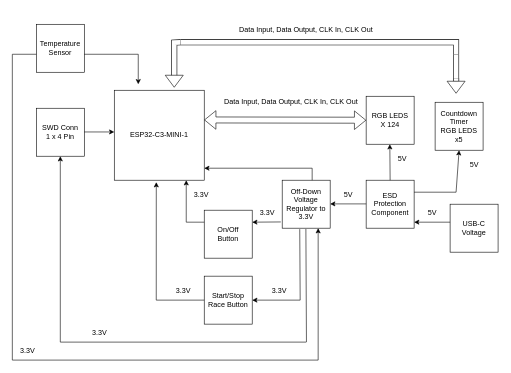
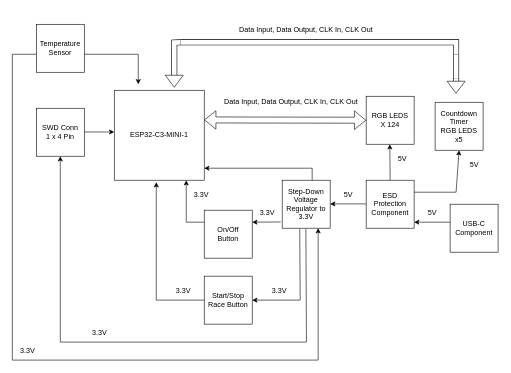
  <mxCell id="0" />
  <mxCell id="1" parent="0" />
  <mxCell id="2" value="ESP32-C3-MINI-1" style="whiteSpace=wrap;html=1;aspect=fixed;" vertex="1" parent="1"><mxGeometry x="190" y="150" width="150" height="150" as="geometry" /></mxCell>
- <mxCell id="3" value="USB-C&lt;div&gt;Voltage&lt;/div&gt;" style="whiteSpace=wrap;html=1;aspect=fixed;" vertex="1" parent="1"><mxGeometry x="750" y="340" width="80" height="80" as="geometry" /></mxCell>
+ <mxCell id="3" value="USB-C&lt;div&gt;Component&lt;/div&gt;" style="whiteSpace=wrap;html=1;aspect=fixed;" vertex="1" parent="1"><mxGeometry x="750" y="340" width="80" height="80" as="geometry" /></mxCell>
  <mxCell id="4" value="" style="endArrow=classic;html=1;rounded=0;" edge="1" parent="1"><mxGeometry width="50" height="50" relative="1" as="geometry"><mxPoint x="750" y="370" as="sourcePoint" /><mxPoint x="690" y="370" as="targetPoint" /></mxGeometry></mxCell>
  <mxCell id="5" value="ESD Protection&lt;div&gt;Component&lt;/div&gt;" style="whiteSpace=wrap;html=1;aspect=fixed;" vertex="1" parent="1"><mxGeometry x="610" y="300" width="80" height="80" as="geometry" /></mxCell>
  <mxCell id="6" value="RGB LEDS&lt;div&gt;X 124&lt;/div&gt;" style="whiteSpace=wrap;html=1;aspect=fixed;" vertex="1" parent="1"><mxGeometry x="610" y="160" width="80" height="80" as="geometry" /></mxCell>
  <mxCell id="7" value="" style="endArrow=classic;html=1;rounded=0;exitX=0.5;exitY=0;exitDx=0;exitDy=0;" edge="1" parent="1" source="5"><mxGeometry width="50" height="50" relative="1" as="geometry"><mxPoint x="649.5" y="290" as="sourcePoint" /><mxPoint x="649.5" y="240" as="targetPoint" /></mxGeometry></mxCell>
  <mxCell id="8" value="Data Input, Data Output, CLK In, CLK Out" style="whiteSpace=wrap;html=1;strokeColor=none;fillColor=none;" vertex="1" parent="1"><mxGeometry x="370" y="140" width="230" height="60" as="geometry" /></mxCell>
  <mxCell id="9" value="" style="shape=flexArrow;endArrow=classic;startArrow=classic;html=1;rounded=0;entryX=0;entryY=0.5;entryDx=0;entryDy=0;" edge="1" parent="1" target="6"><mxGeometry width="100" height="100" relative="1" as="geometry"><mxPoint x="340" y="199.5" as="sourcePoint" /><mxPoint x="440" y="199.5" as="targetPoint" /></mxGeometry></mxCell>
- <mxCell id="10" value="Off-Down Voltage Regulator to 3.3V" style="whiteSpace=wrap;html=1;aspect=fixed;" vertex="1" parent="1"><mxGeometry x="470" y="300" width="80" height="80" as="geometry" /></mxCell>
+ <mxCell id="10" value="Step-Down Voltage Regulator to 3.3V" style="whiteSpace=wrap;html=1;aspect=fixed;" vertex="1" parent="1"><mxGeometry x="470" y="300" width="80" height="80" as="geometry" /></mxCell>
  <mxCell id="11" value="" style="endArrow=classic;html=1;rounded=0;" edge="1" parent="1"><mxGeometry width="50" height="50" relative="1" as="geometry"><mxPoint x="610" y="339.5" as="sourcePoint" /><mxPoint x="550" y="339.5" as="targetPoint" /></mxGeometry></mxCell>
  <mxCell id="12" value="5V" style="text;html=1;align=center;verticalAlign=middle;resizable=0;points=[];autosize=1;strokeColor=none;fillColor=none;" vertex="1" parent="1"><mxGeometry x="700" y="340" width="40" height="30" as="geometry" /></mxCell>
  <mxCell id="13" value="5V" style="text;html=1;align=center;verticalAlign=middle;resizable=0;points=[];autosize=1;strokeColor=none;fillColor=none;" vertex="1" parent="1"><mxGeometry x="650" y="250" width="40" height="30" as="geometry" /></mxCell>
  <mxCell id="14" value="5V" style="text;html=1;align=center;verticalAlign=middle;resizable=0;points=[];autosize=1;strokeColor=none;fillColor=none;" vertex="1" parent="1"><mxGeometry x="560" y="310" width="40" height="30" as="geometry" /></mxCell>
  <mxCell id="15" value="" style="endArrow=classic;html=1;rounded=0;" edge="1" parent="1"><mxGeometry width="50" height="50" relative="1" as="geometry"><mxPoint x="520" y="280" as="sourcePoint" /><mxPoint x="340" y="280" as="targetPoint" /></mxGeometry></mxCell>
  <mxCell id="16" value="On/Off&lt;div&gt;Button&lt;/div&gt;" style="whiteSpace=wrap;html=1;aspect=fixed;" vertex="1" parent="1"><mxGeometry x="340" y="350" width="80" height="80" as="geometry" /></mxCell>
  <mxCell id="17" value="" style="endArrow=classic;html=1;rounded=0;entryX=0;entryY=0.75;entryDx=0;entryDy=0;exitX=-0.029;exitY=0.87;exitDx=0;exitDy=0;exitPerimeter=0;" edge="1" parent="1" source="10"><mxGeometry width="50" height="50" relative="1" as="geometry"><mxPoint x="460" y="370" as="sourcePoint" /><mxPoint x="420" y="370" as="targetPoint" /></mxGeometry></mxCell>
  <mxCell id="18" value="3.3V" style="text;html=1;align=center;verticalAlign=middle;resizable=0;points=[];autosize=1;strokeColor=none;fillColor=none;" vertex="1" parent="1"><mxGeometry x="420" y="340" width="50" height="30" as="geometry" /></mxCell>
  <mxCell id="19" value="" style="endArrow=none;html=1;rounded=0;" edge="1" parent="1"><mxGeometry width="50" height="50" relative="1" as="geometry"><mxPoint x="310" y="370" as="sourcePoint" /><mxPoint x="340" y="370" as="targetPoint" /></mxGeometry></mxCell>
  <mxCell id="20" value="" style="endArrow=classic;html=1;rounded=0;entryX=0.8;entryY=1;entryDx=0;entryDy=0;entryPerimeter=0;" edge="1" parent="1" target="2"><mxGeometry width="50" height="50" relative="1" as="geometry"><mxPoint x="310" y="370" as="sourcePoint" /><mxPoint x="360" y="310" as="targetPoint" /></mxGeometry></mxCell>
  <mxCell id="21" value="3.3V" style="text;html=1;align=center;verticalAlign=middle;resizable=0;points=[];autosize=1;strokeColor=none;fillColor=none;" vertex="1" parent="1"><mxGeometry x="310" y="310" width="50" height="30" as="geometry" /></mxCell>
  <mxCell id="22" value="Start/Stop&lt;div&gt;Race Button&lt;/div&gt;" style="whiteSpace=wrap;html=1;aspect=fixed;" vertex="1" parent="1"><mxGeometry x="340" y="460" width="80" height="80" as="geometry" /></mxCell>
  <mxCell id="23" value="" style="endArrow=none;html=1;rounded=0;entryX=0.366;entryY=1.02;entryDx=0;entryDy=0;entryPerimeter=0;" edge="1" parent="1" target="10"><mxGeometry width="50" height="50" relative="1" as="geometry"><mxPoint x="500" y="500" as="sourcePoint" /><mxPoint x="520" y="380" as="targetPoint" /></mxGeometry></mxCell>
  <mxCell id="24" value="" style="endArrow=classic;html=1;rounded=0;entryX=1;entryY=0.5;entryDx=0;entryDy=0;" edge="1" parent="1" target="22"><mxGeometry width="50" height="50" relative="1" as="geometry"><mxPoint x="500" y="500" as="sourcePoint" /><mxPoint x="430" y="500" as="targetPoint" /></mxGeometry></mxCell>
  <mxCell id="25" value="3.3V" style="text;html=1;align=center;verticalAlign=middle;resizable=0;points=[];autosize=1;strokeColor=none;fillColor=none;" vertex="1" parent="1"><mxGeometry x="440" y="470" width="50" height="30" as="geometry" /></mxCell>
  <mxCell id="26" value="" style="endArrow=none;html=1;rounded=0;" edge="1" parent="1"><mxGeometry width="50" height="50" relative="1" as="geometry"><mxPoint x="260" y="500" as="sourcePoint" /><mxPoint x="340" y="500" as="targetPoint" /></mxGeometry></mxCell>
  <mxCell id="27" value="" style="endArrow=classic;html=1;rounded=0;entryX=0.467;entryY=1.022;entryDx=0;entryDy=0;entryPerimeter=0;" edge="1" parent="1" target="2"><mxGeometry width="50" height="50" relative="1" as="geometry"><mxPoint x="260" y="500" as="sourcePoint" /><mxPoint x="260" y="440" as="targetPoint" /></mxGeometry></mxCell>
  <mxCell id="28" value="3.3V" style="text;html=1;align=center;verticalAlign=middle;resizable=0;points=[];autosize=1;strokeColor=none;fillColor=none;" vertex="1" parent="1"><mxGeometry x="280" y="470" width="50" height="30" as="geometry" /></mxCell>
  <mxCell id="29" value="Countdown&lt;div&gt;Timer&lt;/div&gt;&lt;div&gt;RGB LEDS&lt;/div&gt;&lt;div&gt;x5&lt;/div&gt;" style="whiteSpace=wrap;html=1;aspect=fixed;" vertex="1" parent="1"><mxGeometry x="725" y="170" width="80" height="80" as="geometry" /></mxCell>
  <mxCell id="30" value="" style="endArrow=none;html=1;rounded=0;" edge="1" parent="1"><mxGeometry width="50" height="50" relative="1" as="geometry"><mxPoint x="690" y="320" as="sourcePoint" /><mxPoint x="760" y="320" as="targetPoint" /></mxGeometry></mxCell>
  <mxCell id="31" value="" style="endArrow=classic;html=1;rounded=0;entryX=0.5;entryY=1;entryDx=0;entryDy=0;" edge="1" parent="1" target="29"><mxGeometry width="50" height="50" relative="1" as="geometry"><mxPoint x="760" y="320" as="sourcePoint" /><mxPoint x="760" y="250" as="targetPoint" /></mxGeometry></mxCell>
  <mxCell id="32" value="" style="endArrow=none;html=1;rounded=0;" edge="1" parent="1"><mxGeometry width="50" height="50" relative="1" as="geometry"><mxPoint x="520" y="300" as="sourcePoint" /><mxPoint x="520" y="280" as="targetPoint" /></mxGeometry></mxCell>
  <mxCell id="33" value="" style="shape=filledEdge;curved=0;rounded=0;fixDash=1;endArrow=none;strokeWidth=10;fillColor=#ffffff;edgeStyle=orthogonalEdgeStyle;html=1;" edge="1" parent="1" source="38"><mxGeometry width="60" height="40" relative="1" as="geometry"><mxPoint x="760" y="130" as="sourcePoint" /><mxPoint x="760" y="90" as="targetPoint" /><Array as="points" /></mxGeometry></mxCell>
  <mxCell id="34" value="" style="shape=filledEdge;curved=0;rounded=0;fixDash=1;endArrow=none;strokeWidth=10;fillColor=#ffffff;edgeStyle=orthogonalEdgeStyle;html=1;" edge="1" parent="1"><mxGeometry width="60" height="40" relative="1" as="geometry"><mxPoint x="760" y="90" as="sourcePoint" /><mxPoint x="300" y="70" as="targetPoint" /><Array as="points"><mxPoint x="760" y="70" /><mxPoint x="640" y="70" /></Array></mxGeometry></mxCell>
  <mxCell id="35" value="" style="shape=filledEdge;curved=0;rounded=0;fixDash=1;endArrow=none;strokeWidth=10;fillColor=#ffffff;edgeStyle=orthogonalEdgeStyle;html=1;" edge="1" parent="1"><mxGeometry width="60" height="40" relative="1" as="geometry"><mxPoint x="300" y="70" as="sourcePoint" /><mxPoint x="290" y="130" as="targetPoint" /></mxGeometry></mxCell>
  <mxCell id="36" value="" style="triangle;whiteSpace=wrap;html=1;rotation=90;" vertex="1" parent="1"><mxGeometry x="280" y="120" width="20" height="30" as="geometry" /></mxCell>
  <mxCell id="37" value="" style="shape=filledEdge;curved=0;rounded=0;fixDash=1;endArrow=none;strokeWidth=10;fillColor=#ffffff;edgeStyle=orthogonalEdgeStyle;html=1;" edge="1" parent="1" target="38"><mxGeometry width="60" height="40" relative="1" as="geometry"><mxPoint x="760" y="130" as="sourcePoint" /><mxPoint x="760" y="90" as="targetPoint" /><Array as="points"><mxPoint x="759.77" y="160" /></Array></mxGeometry></mxCell>
  <mxCell id="38" value="" style="triangle;whiteSpace=wrap;html=1;rotation=90;" vertex="1" parent="1"><mxGeometry x="750" y="130" width="20" height="30" as="geometry" /></mxCell>
  <mxCell id="39" value="Data Input, Data Output, CLK In, CLK Out" style="whiteSpace=wrap;html=1;strokeColor=none;fillColor=none;" vertex="1" parent="1"><mxGeometry x="395" y="20" width="230" height="60" as="geometry" /></mxCell>
  <mxCell id="40" value="5V" style="text;html=1;align=center;verticalAlign=middle;resizable=0;points=[];autosize=1;strokeColor=none;fillColor=none;" vertex="1" parent="1"><mxGeometry x="770" y="260" width="40" height="30" as="geometry" /></mxCell>
  <mxCell id="41" value="SWD Conn&lt;div&gt;1 x 4 Pin&lt;/div&gt;" style="whiteSpace=wrap;html=1;aspect=fixed;" vertex="1" parent="1"><mxGeometry x="60" y="180" width="80" height="80" as="geometry" /></mxCell>
  <mxCell id="42" value="" style="endArrow=classic;html=1;rounded=0;" edge="1" parent="1"><mxGeometry width="50" height="50" relative="1" as="geometry"><mxPoint x="140" y="219.55" as="sourcePoint" /><mxPoint x="190" y="219.55" as="targetPoint" /></mxGeometry></mxCell>
  <mxCell id="43" value="" style="endArrow=none;html=1;rounded=0;entryX=0.863;entryY=1.016;entryDx=0;entryDy=0;entryPerimeter=0;" edge="1" parent="1"><mxGeometry width="50" height="50" relative="1" as="geometry"><mxPoint x="510.48" y="570" as="sourcePoint" /><mxPoint x="509.52" y="381.28" as="targetPoint" /></mxGeometry></mxCell>
  <mxCell id="44" value="" style="endArrow=none;html=1;rounded=0;" edge="1" parent="1"><mxGeometry width="50" height="50" relative="1" as="geometry"><mxPoint x="100" y="570" as="sourcePoint" /><mxPoint x="510" y="570" as="targetPoint" /></mxGeometry></mxCell>
  <mxCell id="45" value="" style="endArrow=classic;html=1;rounded=0;entryX=0.5;entryY=1;entryDx=0;entryDy=0;" edge="1" parent="1" target="41"><mxGeometry width="50" height="50" relative="1" as="geometry"><mxPoint x="100" y="570" as="sourcePoint" /><mxPoint x="100" y="500" as="targetPoint" /></mxGeometry></mxCell>
  <mxCell id="46" value="3.3V" style="text;html=1;align=center;verticalAlign=middle;resizable=0;points=[];autosize=1;strokeColor=none;fillColor=none;" vertex="1" parent="1"><mxGeometry x="140" y="540" width="50" height="30" as="geometry" /></mxCell>
  <mxCell id="47" value="Temperature&lt;div&gt;Sensor&lt;/div&gt;" style="whiteSpace=wrap;html=1;aspect=fixed;" vertex="1" parent="1"><mxGeometry x="60" y="40" width="80" height="80" as="geometry" /></mxCell>
  <mxCell id="48" value="" style="endArrow=none;html=1;rounded=0;" edge="1" parent="1"><mxGeometry width="50" height="50" relative="1" as="geometry"><mxPoint x="140" y="90" as="sourcePoint" /><mxPoint x="230" y="90" as="targetPoint" /></mxGeometry></mxCell>
  <mxCell id="49" value="" style="endArrow=classic;html=1;rounded=0;" edge="1" parent="1"><mxGeometry width="50" height="50" relative="1" as="geometry"><mxPoint x="230" y="90" as="sourcePoint" /><mxPoint x="230" y="140" as="targetPoint" /></mxGeometry></mxCell>
  <mxCell id="50" value="" style="endArrow=none;html=1;rounded=0;" edge="1" parent="1"><mxGeometry width="50" height="50" relative="1" as="geometry"><mxPoint x="20" y="90" as="sourcePoint" /><mxPoint x="60" y="90" as="targetPoint" /></mxGeometry></mxCell>
  <mxCell id="51" value="" style="endArrow=none;html=1;rounded=0;" edge="1" parent="1"><mxGeometry width="50" height="50" relative="1" as="geometry"><mxPoint x="20" y="600" as="sourcePoint" /><mxPoint x="20" y="90" as="targetPoint" /></mxGeometry></mxCell>
  <mxCell id="52" value="" style="endArrow=none;html=1;rounded=0;" edge="1" parent="1"><mxGeometry width="50" height="50" relative="1" as="geometry"><mxPoint x="20" y="600" as="sourcePoint" /><mxPoint x="530" y="600" as="targetPoint" /></mxGeometry></mxCell>
  <mxCell id="53" value="" style="endArrow=classic;html=1;rounded=0;entryX=0.75;entryY=1;entryDx=0;entryDy=0;" edge="1" parent="1" target="10"><mxGeometry width="50" height="50" relative="1" as="geometry"><mxPoint x="530" y="600" as="sourcePoint" /><mxPoint x="580" y="550" as="targetPoint" /></mxGeometry></mxCell>
  <mxCell id="54" value="3.3V" style="text;html=1;align=center;verticalAlign=middle;resizable=0;points=[];autosize=1;strokeColor=none;fillColor=none;" vertex="1" parent="1"><mxGeometry x="20" y="570" width="50" height="30" as="geometry" /></mxCell>
